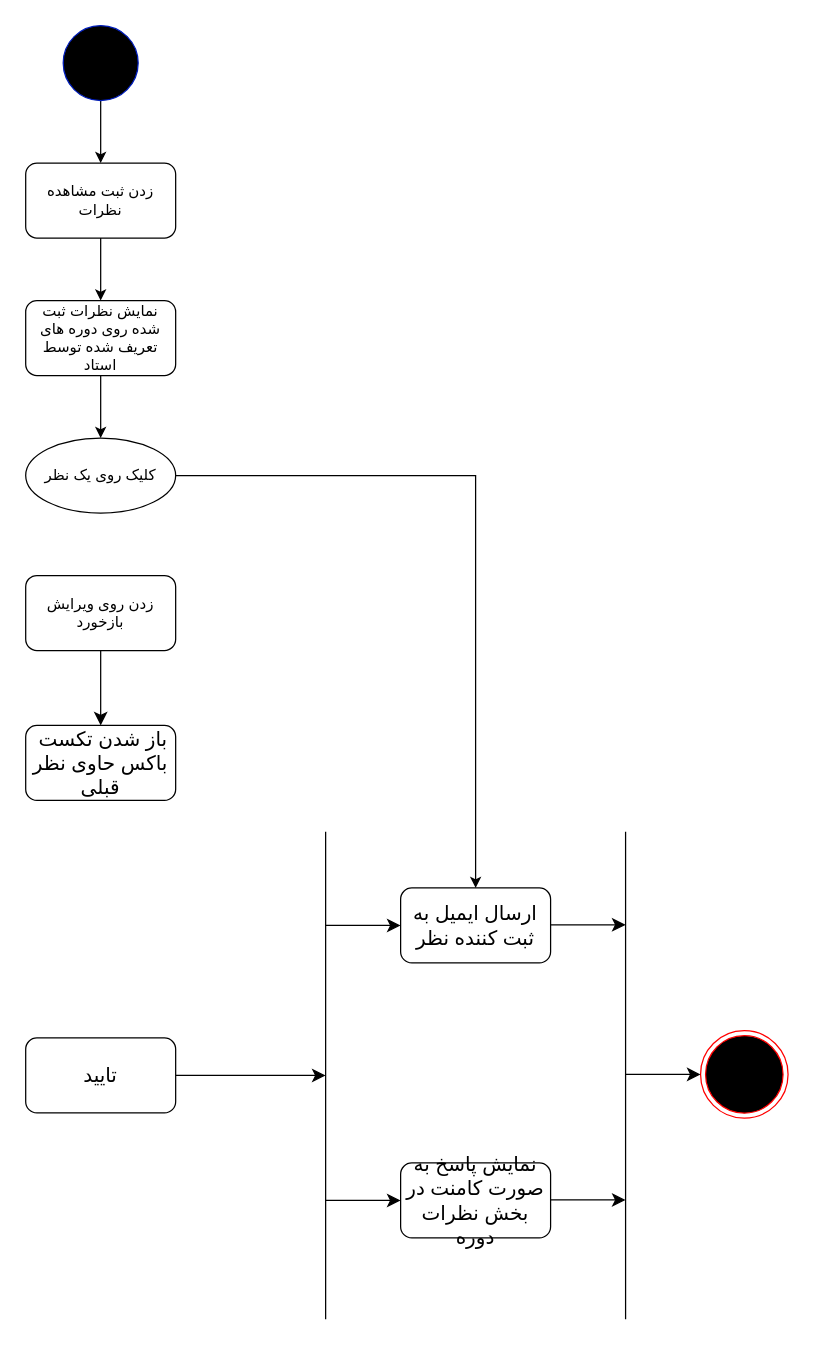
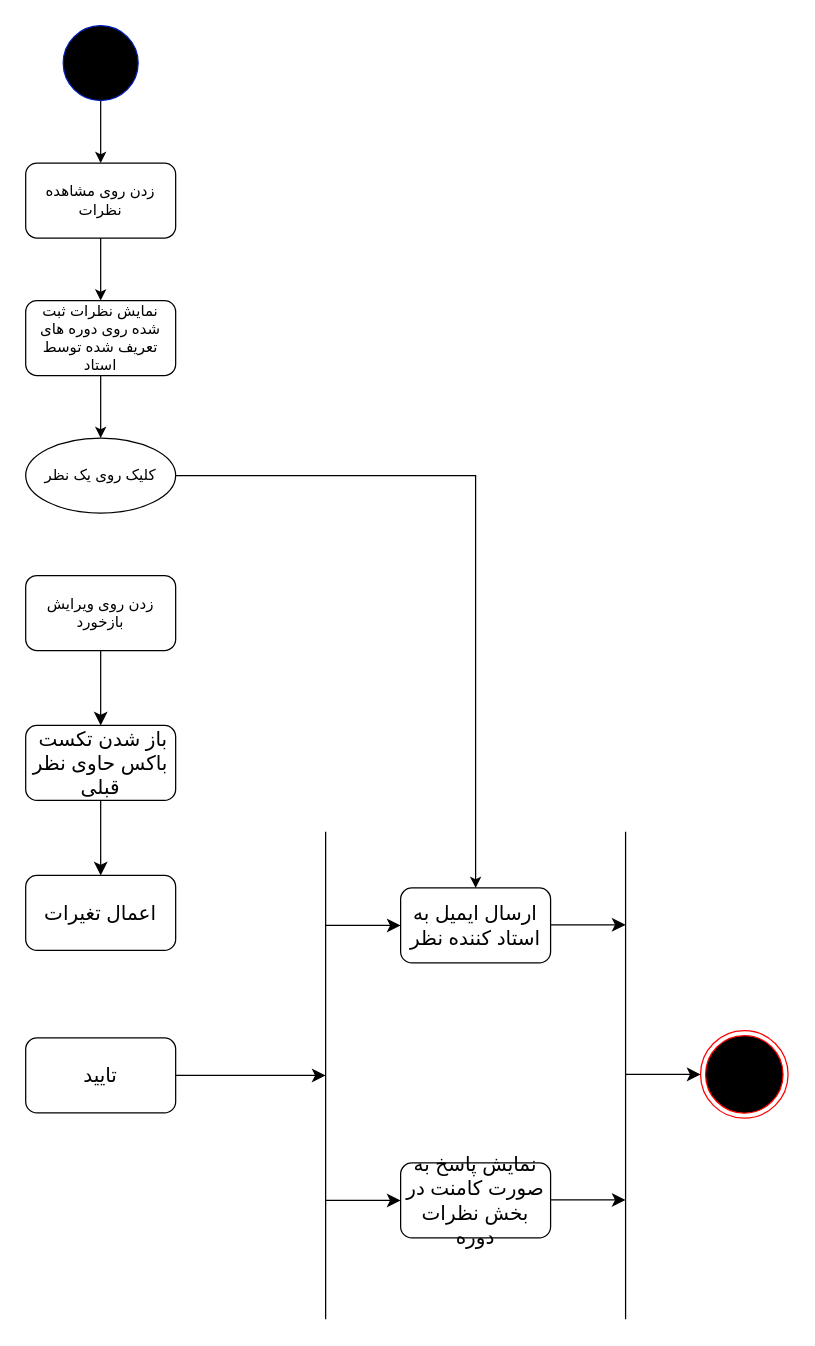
  <mxCell id="0" />
  <mxCell id="1" parent="0" />
  <mxCell id="2" value="" style="edgeStyle=orthogonalEdgeStyle;rounded=0;orthogonalLoop=1;jettySize=auto;html=1;" parent="1" source="3" target="6" edge="1"><mxGeometry relative="1" as="geometry"><mxPoint x="80" y="160" as="targetPoint" /></mxGeometry></mxCell>
  <mxCell id="3" value="" style="verticalLabelPosition=bottom;verticalAlign=top;html=1;shape=mxgraph.flowchart.on-page_reference;fillColor=#000000;fontColor=#ffffff;strokeColor=#001DBC;" parent="1" vertex="1"><mxGeometry x="50" y="20" width="60" height="60" as="geometry" /></mxCell>
  <mxCell id="4" value="" style="ellipse;html=1;shape=endState;fillColor=#000000;strokeColor=#ff0000;strokeWidth=1;fontSize=20;" parent="1" vertex="1"><mxGeometry x="560" y="824.17" width="70" height="70" as="geometry" /></mxCell>
  <mxCell id="5" value="" style="edgeStyle=orthogonalEdgeStyle;rounded=0;orthogonalLoop=1;jettySize=auto;html=1;" parent="1" source="6" target="8" edge="1"><mxGeometry relative="1" as="geometry" /></mxCell>
- <mxCell id="6" value="زدن ثبت مشاهده نظرات" style="rounded=1;whiteSpace=wrap;html=1;" parent="1" vertex="1"><mxGeometry x="20" y="130" width="120" height="60" as="geometry" /></mxCell>
+ <mxCell id="6" value="زدن روی مشاهده نظرات" style="rounded=1;whiteSpace=wrap;html=1;" parent="1" vertex="1"><mxGeometry x="20" y="130" width="120" height="60" as="geometry" /></mxCell>
  <mxCell id="7" value="" style="edgeStyle=orthogonalEdgeStyle;rounded=0;orthogonalLoop=1;jettySize=auto;html=1;" parent="1" source="8" target="11" edge="1"><mxGeometry relative="1" as="geometry"><mxPoint x="80" y="380" as="targetPoint" /></mxGeometry></mxCell>
  <mxCell id="8" value="نمایش نظرات ثبت شده روی دوره های تعریف شده توسط استاد" style="whiteSpace=wrap;html=1;rounded=1;" parent="1" vertex="1"><mxGeometry x="20" y="240" width="120" height="60" as="geometry" /></mxCell>
  <mxCell id="9" style="edgeStyle=none;curved=1;rounded=0;orthogonalLoop=1;jettySize=auto;html=1;exitX=1;exitY=0;exitDx=0;exitDy=0;fontSize=12;startSize=8;endSize=8;" parent="1" source="4" target="4" edge="1"><mxGeometry relative="1" as="geometry" /></mxCell>
  <mxCell id="10" value="" style="edgeStyle=orthogonalEdgeStyle;rounded=0;orthogonalLoop=1;jettySize=auto;html=1;" parent="1" source="11" target="22" edge="1"><mxGeometry relative="1" as="geometry" /></mxCell>
  <mxCell id="11" value="کلیک روی یک نظر" style="ellipse;whiteSpace=wrap;html=1;" parent="1" vertex="1"><mxGeometry x="20" y="350" width="120" height="60" as="geometry" /></mxCell>
  <mxCell id="12" value="" style="edgeStyle=none;curved=1;rounded=0;orthogonalLoop=1;jettySize=auto;html=1;fontSize=12;startSize=8;endSize=8;" parent="1" source="13" target="15" edge="1"><mxGeometry relative="1" as="geometry" /></mxCell>
  <mxCell id="13" value="زدن روی ویرایش بازخورد" style="whiteSpace=wrap;html=1;rounded=1;" parent="1" vertex="1"><mxGeometry x="20" y="460" width="120" height="60" as="geometry" /></mxCell>
+ <mxCell id="14" value="" style="edgeStyle=none;curved=1;rounded=0;orthogonalLoop=1;jettySize=auto;html=1;fontSize=12;startSize=8;endSize=8;" parent="1" source="15" target="16" edge="1"><mxGeometry relative="1" as="geometry" /></mxCell>
  <mxCell id="15" value="&amp;nbsp;باز شدن تکست باکس حاوی نظر قبلی" style="whiteSpace=wrap;html=1;rounded=1;fontSize=16;" parent="1" vertex="1"><mxGeometry x="20" y="580" width="120" height="60" as="geometry" /></mxCell>
+ <mxCell id="16" value="اعمال تغیرات" style="whiteSpace=wrap;html=1;fontSize=16;rounded=1;" parent="1" vertex="1"><mxGeometry x="20" y="700" width="120" height="60" as="geometry" /></mxCell>
  <mxCell id="17" style="edgeStyle=none;curved=1;rounded=0;orthogonalLoop=1;jettySize=auto;html=1;exitX=1;exitY=0.5;exitDx=0;exitDy=0;fontSize=12;startSize=8;endSize=8;" parent="1" source="18" edge="1"><mxGeometry relative="1" as="geometry"><mxPoint x="260" y="860" as="targetPoint" /></mxGeometry></mxCell>
  <mxCell id="18" value="تایید" style="whiteSpace=wrap;html=1;fontSize=16;rounded=1;" parent="1" vertex="1"><mxGeometry x="20" y="830" width="120" height="60" as="geometry" /></mxCell>
  <mxCell id="19" value="" style="endArrow=none;html=1;rounded=0;fontSize=12;startSize=8;endSize=8;curved=1;" parent="1" edge="1"><mxGeometry width="50" height="50" relative="1" as="geometry"><mxPoint x="260" y="1055" as="sourcePoint" /><mxPoint x="260" y="665" as="targetPoint" /></mxGeometry></mxCell>
  <mxCell id="20" style="edgeStyle=none;curved=1;rounded=0;orthogonalLoop=1;jettySize=auto;html=1;exitX=1;exitY=0.5;exitDx=0;exitDy=0;fontSize=12;startSize=8;endSize=8;" parent="1" target="22" edge="1"><mxGeometry relative="1" as="geometry"><mxPoint x="380" y="740" as="targetPoint" /><mxPoint x="260" y="740" as="sourcePoint" /></mxGeometry></mxCell>
  <mxCell id="21" style="edgeStyle=none;curved=1;rounded=0;orthogonalLoop=1;jettySize=auto;html=1;exitX=1;exitY=0.5;exitDx=0;exitDy=0;fontSize=12;startSize=8;endSize=8;" parent="1" target="23" edge="1"><mxGeometry relative="1" as="geometry"><mxPoint x="380" y="960" as="targetPoint" /><mxPoint x="260" y="960" as="sourcePoint" /></mxGeometry></mxCell>
- <mxCell id="22" value="ارسال ایمیل به ثبت کننده نظر" style="rounded=1;whiteSpace=wrap;html=1;fontSize=16;" parent="1" vertex="1"><mxGeometry x="320" y="710" width="120" height="60" as="geometry" /></mxCell>
+ <mxCell id="22" value="ارسال ایمیل به استاد کننده نظر" style="rounded=1;whiteSpace=wrap;html=1;fontSize=16;" parent="1" vertex="1"><mxGeometry x="320" y="710" width="120" height="60" as="geometry" /></mxCell>
  <mxCell id="23" value="نمایش پاسخ به صورت کامنت در بخش نظرات دوره" style="rounded=1;whiteSpace=wrap;html=1;fontSize=16;" parent="1" vertex="1"><mxGeometry x="320" y="930" width="120" height="60" as="geometry" /></mxCell>
  <mxCell id="24" value="" style="endArrow=none;html=1;rounded=0;fontSize=12;startSize=8;endSize=8;curved=1;" parent="1" edge="1"><mxGeometry width="50" height="50" relative="1" as="geometry"><mxPoint x="500" y="1055" as="sourcePoint" /><mxPoint x="500" y="665" as="targetPoint" /></mxGeometry></mxCell>
  <mxCell id="25" style="edgeStyle=none;curved=1;rounded=0;orthogonalLoop=1;jettySize=auto;html=1;exitX=1;exitY=0.5;exitDx=0;exitDy=0;fontSize=12;startSize=8;endSize=8;" parent="1" edge="1"><mxGeometry relative="1" as="geometry"><mxPoint x="500" y="739.5" as="targetPoint" /><mxPoint x="440" y="739.5" as="sourcePoint" /></mxGeometry></mxCell>
  <mxCell id="26" style="edgeStyle=none;curved=1;rounded=0;orthogonalLoop=1;jettySize=auto;html=1;exitX=1;exitY=0.5;exitDx=0;exitDy=0;fontSize=12;startSize=8;endSize=8;" parent="1" edge="1"><mxGeometry relative="1" as="geometry"><mxPoint x="500" y="959.67" as="targetPoint" /><mxPoint x="440" y="959.67" as="sourcePoint" /><Array as="points"><mxPoint x="470" y="959.5" /></Array></mxGeometry></mxCell>
  <mxCell id="27" style="edgeStyle=none;curved=1;rounded=0;orthogonalLoop=1;jettySize=auto;html=1;exitX=1;exitY=0.5;exitDx=0;exitDy=0;fontSize=12;startSize=8;endSize=8;" parent="1" edge="1"><mxGeometry relative="1" as="geometry"><mxPoint x="560" y="859.17" as="targetPoint" /><mxPoint x="500" y="859.17" as="sourcePoint" /></mxGeometry></mxCell>
